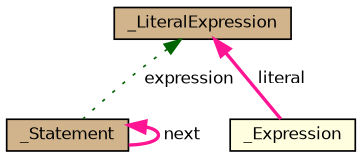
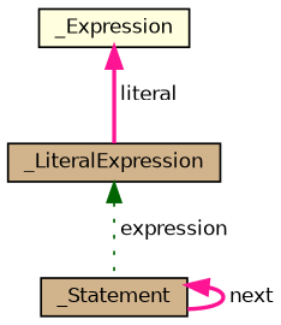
  digraph {
    node [color=black fillcolor=tan fontname=Helvetica fontsize=10 shape=record style=filled]
    edge [color=deeppink dir=back fontname=Helvetica fontsize=10 labelfontname=Helvetica labelfontsize=10 style=bold]
    n1 [fontcolor=black height=0.2 label=_Statement width=0.4]
    n2 [fillcolor=lightyellow height=0.2 label=_Expression width=0.4]
    n3 [height=0.2 label=_LiteralExpression width=0.4]
    n1 -> n1 [label=" next"]
    n3 -> n1 [color=darkgreen label=" expression" style=dotted]
-   n3 -> n2 [label=" literal"]
+   n2 -> n3 [label=" literal"]
  }
